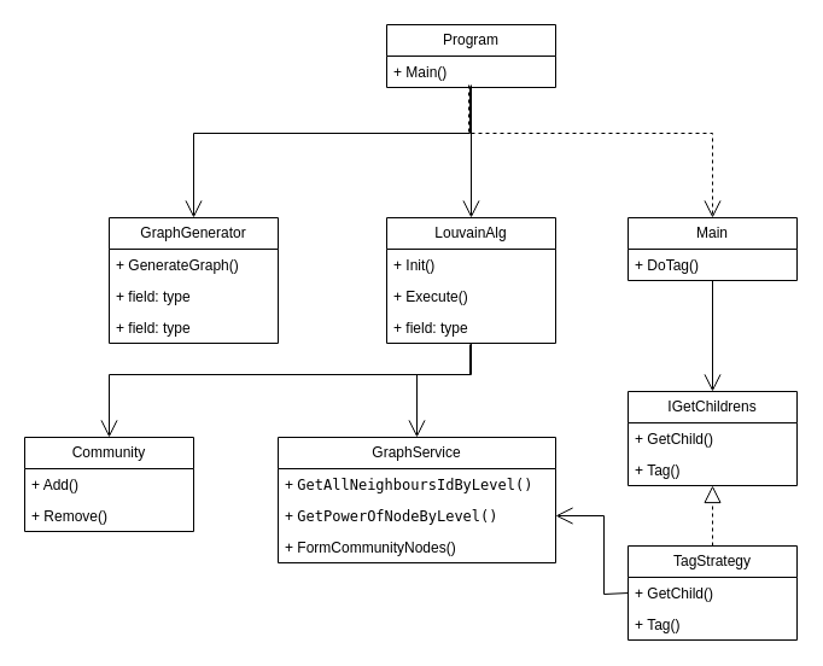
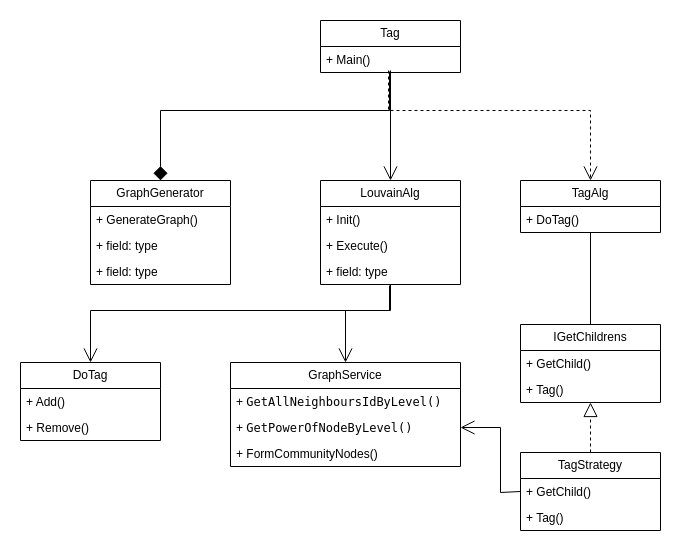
  <mxCell id="0" />
  <mxCell id="1" parent="0" />
- <mxCell id="2" value="Program" style="swimlane;fontStyle=0;childLayout=stackLayout;horizontal=1;startSize=26;fillColor=none;horizontalStack=0;resizeParent=1;resizeParentMax=0;resizeLast=0;collapsible=1;marginBottom=0;whiteSpace=wrap;html=1;" parent="1" vertex="1"><mxGeometry x="320" y="20" width="140" height="52" as="geometry" /></mxCell>
+ <mxCell id="2" value="Tag" style="swimlane;fontStyle=0;childLayout=stackLayout;horizontal=1;startSize=26;fillColor=none;horizontalStack=0;resizeParent=1;resizeParentMax=0;resizeLast=0;collapsible=1;marginBottom=0;whiteSpace=wrap;html=1;" parent="1" vertex="1"><mxGeometry x="320" y="20" width="140" height="52" as="geometry" /></mxCell>
  <mxCell id="3" value="+ Main()" style="text;strokeColor=none;fillColor=none;align=left;verticalAlign=top;spacingLeft=4;spacingRight=4;overflow=hidden;rotatable=0;points=[[0,0.5],[1,0.5]];portConstraint=eastwest;whiteSpace=wrap;html=1;" parent="2" vertex="1"><mxGeometry y="26" width="140" height="26" as="geometry" /></mxCell>
  <mxCell id="4" value="GraphGenerator" style="swimlane;fontStyle=0;childLayout=stackLayout;horizontal=1;startSize=26;fillColor=none;horizontalStack=0;resizeParent=1;resizeParentMax=0;resizeLast=0;collapsible=1;marginBottom=0;whiteSpace=wrap;html=1;" parent="1" vertex="1"><mxGeometry x="90" y="180" width="140" height="104" as="geometry"><mxRectangle x="230" y="450" width="130" height="30" as="alternateBounds" /></mxGeometry></mxCell>
  <mxCell id="5" value="+ GenerateGraph()" style="text;strokeColor=none;fillColor=none;align=left;verticalAlign=top;spacingLeft=4;spacingRight=4;overflow=hidden;rotatable=0;points=[[0,0.5],[1,0.5]];portConstraint=eastwest;whiteSpace=wrap;html=1;" parent="4" vertex="1"><mxGeometry y="26" width="140" height="26" as="geometry" /></mxCell>
  <mxCell id="6" value="+ field: type" style="text;strokeColor=none;fillColor=none;align=left;verticalAlign=top;spacingLeft=4;spacingRight=4;overflow=hidden;rotatable=0;points=[[0,0.5],[1,0.5]];portConstraint=eastwest;whiteSpace=wrap;html=1;" parent="4" vertex="1"><mxGeometry y="52" width="140" height="26" as="geometry" /></mxCell>
  <mxCell id="7" value="+ field: type" style="text;strokeColor=none;fillColor=none;align=left;verticalAlign=top;spacingLeft=4;spacingRight=4;overflow=hidden;rotatable=0;points=[[0,0.5],[1,0.5]];portConstraint=eastwest;whiteSpace=wrap;html=1;" parent="4" vertex="1"><mxGeometry y="78" width="140" height="26" as="geometry" /></mxCell>
- <mxCell id="8" value="Community" style="swimlane;fontStyle=0;childLayout=stackLayout;horizontal=1;startSize=26;fillColor=none;horizontalStack=0;resizeParent=1;resizeParentMax=0;resizeLast=0;collapsible=1;marginBottom=0;whiteSpace=wrap;html=1;" parent="1" vertex="1"><mxGeometry x="20" y="362" width="140" height="78" as="geometry" /></mxCell>
+ <mxCell id="8" value="DoTag" style="swimlane;fontStyle=0;childLayout=stackLayout;horizontal=1;startSize=26;fillColor=none;horizontalStack=0;resizeParent=1;resizeParentMax=0;resizeLast=0;collapsible=1;marginBottom=0;whiteSpace=wrap;html=1;" parent="1" vertex="1"><mxGeometry x="20" y="362" width="140" height="78" as="geometry" /></mxCell>
  <mxCell id="9" value="+ Add()" style="text;strokeColor=none;fillColor=none;align=left;verticalAlign=top;spacingLeft=4;spacingRight=4;overflow=hidden;rotatable=0;points=[[0,0.5],[1,0.5]];portConstraint=eastwest;whiteSpace=wrap;html=1;" parent="8" vertex="1"><mxGeometry y="26" width="140" height="26" as="geometry" /></mxCell>
  <mxCell id="10" value="+ Remove()" style="text;strokeColor=none;fillColor=none;align=left;verticalAlign=top;spacingLeft=4;spacingRight=4;overflow=hidden;rotatable=0;points=[[0,0.5],[1,0.5]];portConstraint=eastwest;whiteSpace=wrap;html=1;" parent="8" vertex="1"><mxGeometry y="52" width="140" height="26" as="geometry" /></mxCell>
- <mxCell id="11" value="Main" style="swimlane;fontStyle=0;childLayout=stackLayout;horizontal=1;startSize=26;fillColor=none;horizontalStack=0;resizeParent=1;resizeParentMax=0;resizeLast=0;collapsible=1;marginBottom=0;whiteSpace=wrap;html=1;" parent="1" vertex="1"><mxGeometry x="520" y="180" width="140" height="52" as="geometry" /></mxCell>
+ <mxCell id="11" value="TagAlg" style="swimlane;fontStyle=0;childLayout=stackLayout;horizontal=1;startSize=26;fillColor=none;horizontalStack=0;resizeParent=1;resizeParentMax=0;resizeLast=0;collapsible=1;marginBottom=0;whiteSpace=wrap;html=1;" parent="1" vertex="1"><mxGeometry x="520" y="180" width="140" height="52" as="geometry" /></mxCell>
  <mxCell id="12" value="+ DoTag()" style="text;strokeColor=none;fillColor=none;align=left;verticalAlign=top;spacingLeft=4;spacingRight=4;overflow=hidden;rotatable=0;points=[[0,0.5],[1,0.5]];portConstraint=eastwest;whiteSpace=wrap;html=1;" parent="11" vertex="1"><mxGeometry y="26" width="140" height="26" as="geometry" /></mxCell>
  <mxCell id="13" value="LouvainAlg" style="swimlane;fontStyle=0;childLayout=stackLayout;horizontal=1;startSize=26;fillColor=none;horizontalStack=0;resizeParent=1;resizeParentMax=0;resizeLast=0;collapsible=1;marginBottom=0;whiteSpace=wrap;html=1;" parent="1" vertex="1"><mxGeometry x="320" y="180" width="140" height="104" as="geometry" /></mxCell>
  <mxCell id="14" value="+ Init()" style="text;strokeColor=none;fillColor=none;align=left;verticalAlign=top;spacingLeft=4;spacingRight=4;overflow=hidden;rotatable=0;points=[[0,0.5],[1,0.5]];portConstraint=eastwest;whiteSpace=wrap;html=1;" parent="13" vertex="1"><mxGeometry y="26" width="140" height="26" as="geometry" /></mxCell>
  <mxCell id="15" value="+ Execute()" style="text;strokeColor=none;fillColor=none;align=left;verticalAlign=top;spacingLeft=4;spacingRight=4;overflow=hidden;rotatable=0;points=[[0,0.5],[1,0.5]];portConstraint=eastwest;whiteSpace=wrap;html=1;" parent="13" vertex="1"><mxGeometry y="52" width="140" height="26" as="geometry" /></mxCell>
  <mxCell id="16" value="+ field: type" style="text;strokeColor=none;fillColor=none;align=left;verticalAlign=top;spacingLeft=4;spacingRight=4;overflow=hidden;rotatable=0;points=[[0,0.5],[1,0.5]];portConstraint=eastwest;whiteSpace=wrap;html=1;" parent="13" vertex="1"><mxGeometry y="78" width="140" height="26" as="geometry" /></mxCell>
  <mxCell id="17" value="IGetChildrens" style="swimlane;fontStyle=0;childLayout=stackLayout;horizontal=1;startSize=26;fillColor=none;horizontalStack=0;resizeParent=1;resizeParentMax=0;resizeLast=0;collapsible=1;marginBottom=0;whiteSpace=wrap;html=1;" parent="1" vertex="1"><mxGeometry x="520" y="324" width="140" height="78" as="geometry" /></mxCell>
  <mxCell id="18" value="+ GetChild()" style="text;strokeColor=none;fillColor=none;align=left;verticalAlign=top;spacingLeft=4;spacingRight=4;overflow=hidden;rotatable=0;points=[[0,0.5],[1,0.5]];portConstraint=eastwest;whiteSpace=wrap;html=1;" parent="17" vertex="1"><mxGeometry y="26" width="140" height="26" as="geometry" /></mxCell>
  <mxCell id="19" value="+ Tag()" style="text;strokeColor=none;fillColor=none;align=left;verticalAlign=top;spacingLeft=4;spacingRight=4;overflow=hidden;rotatable=0;points=[[0,0.5],[1,0.5]];portConstraint=eastwest;whiteSpace=wrap;html=1;" parent="17" vertex="1"><mxGeometry y="52" width="140" height="26" as="geometry" /></mxCell>
  <mxCell id="20" value="TagStrategy" style="swimlane;fontStyle=0;childLayout=stackLayout;horizontal=1;startSize=26;fillColor=none;horizontalStack=0;resizeParent=1;resizeParentMax=0;resizeLast=0;collapsible=1;marginBottom=0;whiteSpace=wrap;html=1;" parent="1" vertex="1"><mxGeometry x="520" y="452" width="140" height="78" as="geometry" /></mxCell>
  <mxCell id="21" value="+ GetChild()" style="text;strokeColor=none;fillColor=none;align=left;verticalAlign=top;spacingLeft=4;spacingRight=4;overflow=hidden;rotatable=0;points=[[0,0.5],[1,0.5]];portConstraint=eastwest;whiteSpace=wrap;html=1;" parent="20" vertex="1"><mxGeometry y="26" width="140" height="26" as="geometry" /></mxCell>
  <mxCell id="22" value="+ Tag()" style="text;strokeColor=none;fillColor=none;align=left;verticalAlign=top;spacingLeft=4;spacingRight=4;overflow=hidden;rotatable=0;points=[[0,0.5],[1,0.5]];portConstraint=eastwest;whiteSpace=wrap;html=1;" parent="20" vertex="1"><mxGeometry y="52" width="140" height="26" as="geometry" /></mxCell>
  <mxCell id="23" value="" style="endArrow=open;endFill=1;endSize=12;html=1;rounded=0;entryX=0.5;entryY=0;entryDx=0;entryDy=0;" parent="1" source="16" target="8" edge="1"><mxGeometry width="160" relative="1" as="geometry"><mxPoint x="390" y="290" as="sourcePoint" /><mxPoint x="556" y="310" as="targetPoint" /><Array as="points"><mxPoint x="390" y="310" /><mxPoint x="90" y="310" /></Array></mxGeometry></mxCell>
- <mxCell id="24" value="" style="endArrow=open;endFill=1;endSize=12;html=1;rounded=0;" parent="1" source="12" target="17" edge="1"><mxGeometry width="160" relative="1" as="geometry"><mxPoint x="430" y="430" as="sourcePoint" /><mxPoint x="590" y="320" as="targetPoint" /></mxGeometry></mxCell>
+ <mxCell id="24" value="" style="endArrow=none;endFill=1;endSize=12;html=1;rounded=0;" parent="1" source="12" target="17" edge="1"><mxGeometry width="160" relative="1" as="geometry"><mxPoint x="430" y="430" as="sourcePoint" /><mxPoint x="590" y="320" as="targetPoint" /></mxGeometry></mxCell>
  <mxCell id="25" value="" style="endArrow=block;dashed=1;endFill=0;endSize=12;html=1;rounded=0;exitX=0.5;exitY=0;exitDx=0;exitDy=0;" parent="1" source="20" target="19" edge="1"><mxGeometry width="160" relative="1" as="geometry"><mxPoint x="430" y="430" as="sourcePoint" /><mxPoint x="590" y="404" as="targetPoint" /></mxGeometry></mxCell>
- <mxCell id="26" value="" style="endArrow=open;endFill=1;endSize=12;html=1;rounded=0;exitX=0.493;exitY=0.962;exitDx=0;exitDy=0;exitPerimeter=0;entryX=0.5;entryY=0;entryDx=0;entryDy=0;" parent="1" source="3" target="4" edge="1"><mxGeometry width="160" relative="1" as="geometry"><mxPoint x="360" y="310" as="sourcePoint" /><mxPoint x="520" y="310" as="targetPoint" /><Array as="points"><mxPoint x="389" y="110" /><mxPoint x="160" y="110" /></Array></mxGeometry></mxCell>
+ <mxCell id="26" value="" style="endArrow=diamond;endFill=1;endSize=12;html=1;rounded=0;exitX=0.493;exitY=0.962;exitDx=0;exitDy=0;exitPerimeter=0;entryX=0.5;entryY=0;entryDx=0;entryDy=0;" parent="1" source="3" target="4" edge="1"><mxGeometry width="160" relative="1" as="geometry"><mxPoint x="360" y="310" as="sourcePoint" /><mxPoint x="520" y="310" as="targetPoint" /><Array as="points"><mxPoint x="389" y="110" /><mxPoint x="160" y="110" /></Array></mxGeometry></mxCell>
  <mxCell id="27" value="" style="endArrow=open;endFill=1;endSize=12;html=1;rounded=0;entryX=0.5;entryY=0;entryDx=0;entryDy=0;" parent="1" target="13" edge="1"><mxGeometry width="160" relative="1" as="geometry"><mxPoint x="390" y="70" as="sourcePoint" /><mxPoint x="520" y="310" as="targetPoint" /></mxGeometry></mxCell>
  <mxCell id="28" value="" style="endArrow=open;endFill=1;endSize=12;html=1;rounded=0;exitX=0.486;exitY=0.923;exitDx=0;exitDy=0;exitPerimeter=0;entryX=0.5;entryY=0;entryDx=0;entryDy=0;dashed=1;" parent="1" source="3" target="11" edge="1"><mxGeometry width="160" relative="1" as="geometry"><mxPoint x="360" y="310" as="sourcePoint" /><mxPoint x="520" y="310" as="targetPoint" /><Array as="points"><mxPoint x="388" y="110" /><mxPoint x="590" y="110" /></Array></mxGeometry></mxCell>
  <mxCell id="29" value="GraphService" style="swimlane;fontStyle=0;childLayout=stackLayout;horizontal=1;startSize=26;fillColor=none;horizontalStack=0;resizeParent=1;resizeParentMax=0;resizeLast=0;collapsible=1;marginBottom=0;whiteSpace=wrap;html=1;" parent="1" vertex="1"><mxGeometry x="230" y="362" width="230" height="104" as="geometry" /></mxCell>
  <mxCell id="30" value="+&amp;nbsp;&lt;span style=&quot;font-family: &amp;quot;JetBrains Mono&amp;quot;, monospace; background-color: rgb(255, 255, 255);&quot;&gt;&lt;font style=&quot;color: rgb(0, 0, 0);&quot;&gt;GetAllNeighboursIdByLevel()&lt;/font&gt;&lt;/span&gt;" style="text;strokeColor=none;fillColor=none;align=left;verticalAlign=top;spacingLeft=4;spacingRight=4;overflow=hidden;rotatable=0;points=[[0,0.5],[1,0.5]];portConstraint=eastwest;whiteSpace=wrap;html=1;" parent="29" vertex="1"><mxGeometry y="26" width="230" height="26" as="geometry" /></mxCell>
  <mxCell id="31" value="&lt;span style=&quot;background-color: light-dark(#ffffff, var(--ge-dark-color, #121212));&quot;&gt;+&amp;nbsp;&lt;span style=&quot;font-family: &amp;quot;JetBrains Mono&amp;quot;, monospace;&quot;&gt;&lt;font style=&quot;color: rgb(0, 0, 0);&quot;&gt;GetPowerOfNodeByLevel()&lt;/font&gt;&lt;/span&gt;&lt;/span&gt;" style="text;strokeColor=none;fillColor=none;align=left;verticalAlign=top;spacingLeft=4;spacingRight=4;overflow=hidden;rotatable=0;points=[[0,0.5],[1,0.5]];portConstraint=eastwest;whiteSpace=wrap;html=1;" parent="29" vertex="1"><mxGeometry y="52" width="230" height="26" as="geometry" /></mxCell>
  <mxCell id="32" value="+ FormCommunityNodes()" style="text;strokeColor=none;fillColor=none;align=left;verticalAlign=top;spacingLeft=4;spacingRight=4;overflow=hidden;rotatable=0;points=[[0,0.5],[1,0.5]];portConstraint=eastwest;whiteSpace=wrap;html=1;" parent="29" vertex="1"><mxGeometry y="78" width="230" height="26" as="geometry" /></mxCell>
  <mxCell id="33" value="" style="endArrow=open;endFill=1;endSize=12;html=1;rounded=0;exitX=0.493;exitY=1.038;exitDx=0;exitDy=0;exitPerimeter=0;entryX=0.5;entryY=0;entryDx=0;entryDy=0;" parent="1" source="16" target="29" edge="1"><mxGeometry width="160" relative="1" as="geometry"><mxPoint x="430" y="470" as="sourcePoint" /><mxPoint x="590" y="470" as="targetPoint" /><Array as="points"><mxPoint x="389" y="310" /><mxPoint x="345" y="310" /></Array></mxGeometry></mxCell>
  <mxCell id="34" value="" style="endArrow=open;endFill=1;endSize=12;html=1;rounded=0;exitX=0;exitY=0.5;exitDx=0;exitDy=0;entryX=1;entryY=0.5;entryDx=0;entryDy=0;" edge="1" parent="1" source="21" target="31"><mxGeometry width="160" relative="1" as="geometry"><mxPoint x="360" y="452" as="sourcePoint" /><mxPoint x="510" y="402" as="targetPoint" /><Array as="points"><mxPoint x="500" y="492" /><mxPoint x="500" y="427" /></Array></mxGeometry></mxCell>
